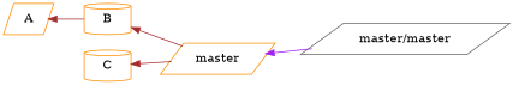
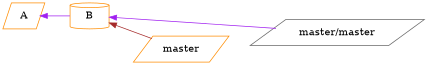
  digraph {
    rankdir=RL
    node [color=darkorange shape=parallelogram style="fill=green!20"]
    edge [color=purple]
    B [shape=cylinder]
    A
-   C [shape=cylinder]
    master [style="fill=yellow!20"]
    n5 [color=gray40 label="master/master" style="fill=yellow!20"]
-   B -> A [color=brown]
+   B -> A
    master -> B [color=brown]
-   master -> C [color=brown]
-   n5 -> master
+   n5 -> B
  }
